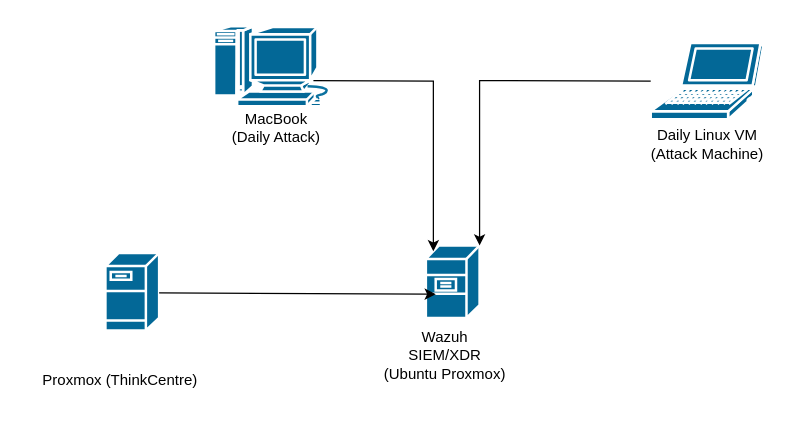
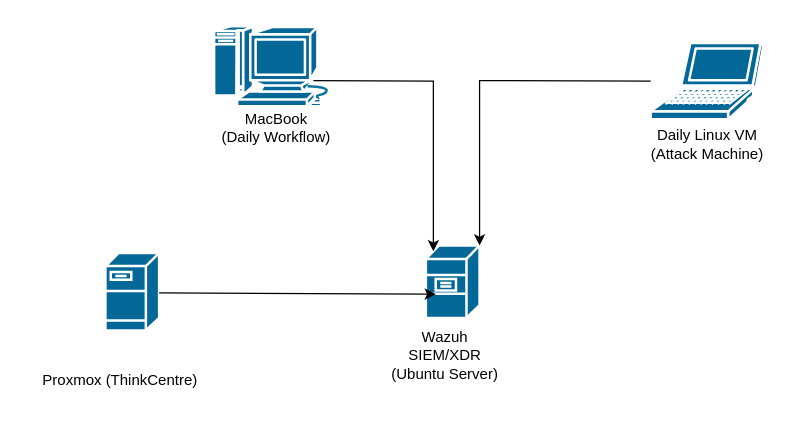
  <mxCell id="0" />
  <mxCell id="1" parent="0" />
  <mxCell id="2" value="" style="shape=mxgraph.cisco.servers.fileserver;sketch=0;html=1;pointerEvents=1;dashed=0;fillColor=#036897;strokeColor=#ffffff;strokeWidth=2;verticalLabelPosition=bottom;verticalAlign=top;align=center;outlineConnect=0;" vertex="1" parent="1"><mxGeometry x="83.5" y="202" width="43" height="62" as="geometry" /></mxCell>
  <mxCell id="3" value="Proxmox (ThinkCentre)" style="text;html=1;align=center;verticalAlign=middle;resizable=0;points=[];autosize=1;strokeColor=none;fillColor=none;" vertex="1" parent="1"><mxGeometry x="20" y="289" width="150" height="30" as="geometry" /></mxCell>
  <mxCell id="4" value="" style="shape=mxgraph.cisco.servers.file_server;sketch=0;html=1;pointerEvents=1;dashed=0;fillColor=#036897;strokeColor=#ffffff;strokeWidth=2;verticalLabelPosition=bottom;verticalAlign=top;align=center;outlineConnect=0;" vertex="1" parent="1"><mxGeometry x="340" y="196" width="43" height="58" as="geometry" /></mxCell>
- <mxCell id="5" value="&lt;div&gt;Wazuh&lt;/div&gt;&lt;div&gt;SIEM/XDR&lt;/div&gt;(Ubuntu Proxmox)" style="text;html=1;align=center;verticalAlign=middle;resizable=0;points=[];autosize=1;strokeColor=none;fillColor=none;" vertex="1" parent="1"><mxGeometry x="300" y="254" width="110" height="60" as="geometry" /></mxCell>
+ <mxCell id="5" value="&lt;div&gt;Wazuh&lt;/div&gt;&lt;div&gt;SIEM/XDR&lt;/div&gt;(Ubuntu Server)" style="text;html=1;align=center;verticalAlign=middle;resizable=0;points=[];autosize=1;strokeColor=none;fillColor=none;" vertex="1" parent="1"><mxGeometry x="300" y="254" width="110" height="60" as="geometry" /></mxCell>
  <mxCell id="6" value="" style="shape=mxgraph.cisco.computers_and_peripherals.laptop;sketch=0;html=1;pointerEvents=1;dashed=0;fillColor=#036897;strokeColor=#ffffff;strokeWidth=2;verticalLabelPosition=bottom;verticalAlign=top;align=center;outlineConnect=0;" vertex="1" parent="1"><mxGeometry x="520" y="34" width="90" height="61" as="geometry" /></mxCell>
- <mxCell id="7" value="MacBook&lt;div&gt;(Daily Attack)&lt;/div&gt;" style="text;html=1;align=center;verticalAlign=middle;resizable=0;points=[];autosize=1;strokeColor=none;fillColor=none;" vertex="1" parent="1"><mxGeometry x="164.5" y="81.5" width="110" height="40" as="geometry" /></mxCell>
+ <mxCell id="7" value="MacBook&lt;div&gt;(Daily Workflow)&lt;/div&gt;" style="text;html=1;align=center;verticalAlign=middle;resizable=0;points=[];autosize=1;strokeColor=none;fillColor=none;" vertex="1" parent="1"><mxGeometry x="164.5" y="81.5" width="110" height="40" as="geometry" /></mxCell>
  <mxCell id="8" value="" style="shape=mxgraph.cisco.computers_and_peripherals.macintosh;sketch=0;html=1;pointerEvents=1;dashed=0;fillColor=#036897;strokeColor=#ffffff;strokeWidth=2;verticalLabelPosition=bottom;verticalAlign=top;align=center;outlineConnect=0;" vertex="1" parent="1"><mxGeometry x="170" y="20.5" width="99" height="64" as="geometry" /></mxCell>
  <mxCell id="9" value="Daily Linux VM&lt;div&gt;(Attack Machine)&lt;/div&gt;" style="text;html=1;align=center;verticalAlign=middle;resizable=0;points=[];autosize=1;strokeColor=none;fillColor=none;" vertex="1" parent="1"><mxGeometry x="510" y="95" width="110" height="40" as="geometry" /></mxCell>
  <mxCell id="10" value="" style="endArrow=classic;html=1;rounded=0;entryX=0.14;entryY=0.08;entryDx=0;entryDy=0;entryPerimeter=0;strokeColor=default;edgeStyle=orthogonalEdgeStyle;" edge="1" parent="1" target="4"><mxGeometry width="50" height="50" relative="1" as="geometry"><mxPoint x="250" y="64" as="sourcePoint" /><mxPoint x="300" y="14" as="targetPoint" /></mxGeometry></mxCell>
  <mxCell id="11" value="" style="endArrow=classic;html=1;rounded=0;entryX=1;entryY=0;entryDx=0;entryDy=0;entryPerimeter=0;" edge="1" parent="1" source="6" target="4"><mxGeometry width="50" height="50" relative="1" as="geometry"><mxPoint x="510" y="64" as="sourcePoint" /><mxPoint x="390" y="124" as="targetPoint" /><Array as="points"><mxPoint x="383" y="64" /></Array></mxGeometry></mxCell>
  <mxCell id="12" value="" style="endArrow=classic;html=1;rounded=0;entryX=0.186;entryY=0.672;entryDx=0;entryDy=0;entryPerimeter=0;" edge="1" parent="1" target="4"><mxGeometry width="50" height="50" relative="1" as="geometry"><mxPoint x="126.5" y="234" as="sourcePoint" /><mxPoint x="176.5" y="184" as="targetPoint" /></mxGeometry></mxCell>
